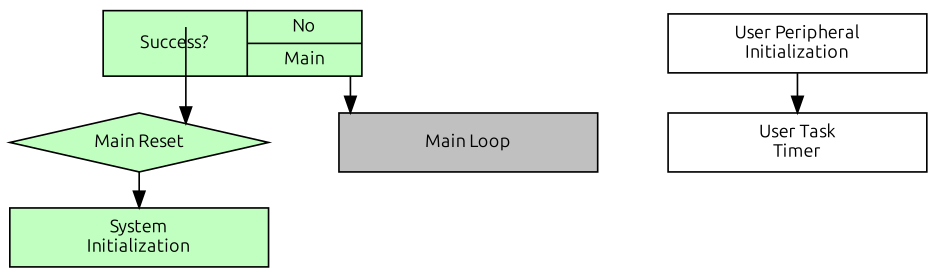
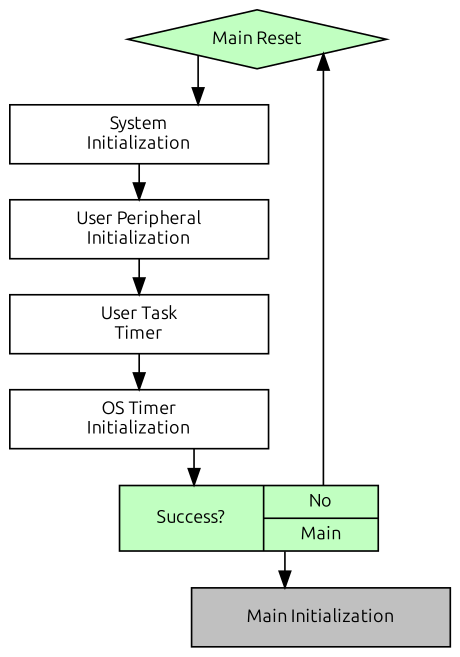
  digraph {
    compound=true
    fontname=Ubuntu
    fontsize=12
    nodesep=0.6
    rankdir=TB
    ranksep=0.3
    splines=ortho
    node [fillcolor=white fontcolor=black fontname=Ubuntu fontsize=11 shape=box style=filled]
    edge [fontname=Ubuntu fontsize=11]
    n1 [fillcolor=darkseagreen1 label="Main Reset" shape=diamond width=2.2]
-   n2 [fillcolor=darkseagreen1 label="System\nInitialization" width=2.2]
+   n2 [label="System\nInitialization" width=2.2]
    n3 [label="User Peripheral\nInitialization" width=2.2]
    n4 [label="User Task\nTimer" width=2.2]
-   n6 [fillcolor=grey label="Main Loop" width=2.2]
+   n5 [label="OS Timer\nInitialization" width=2.2]
+   n6 [fillcolor=grey label="Main Initialization" width=2.2]
    n7 [fillcolor=darkseagreen1 label="<check>Success? | { <no>No | <yes>Main }" rankdir=TB shape=record width=2.2]
    subgraph sub_1 {
      n2
      n3
      n4
+     n5
      n6
    }
    subgraph sub_2 {
      label="Essential Device Initialization"
      rank=same
      n1
    }
    subgraph sub_3 {
      n7
    }
    n1 -> n2
+   n2 -> n3
    n3 -> n4
+   n4 -> n5
+   n5 -> n7 [headport=check]
    n7 -> n1 [tailport=no]
    n7 -> n6 [tailport=yes]
  }
